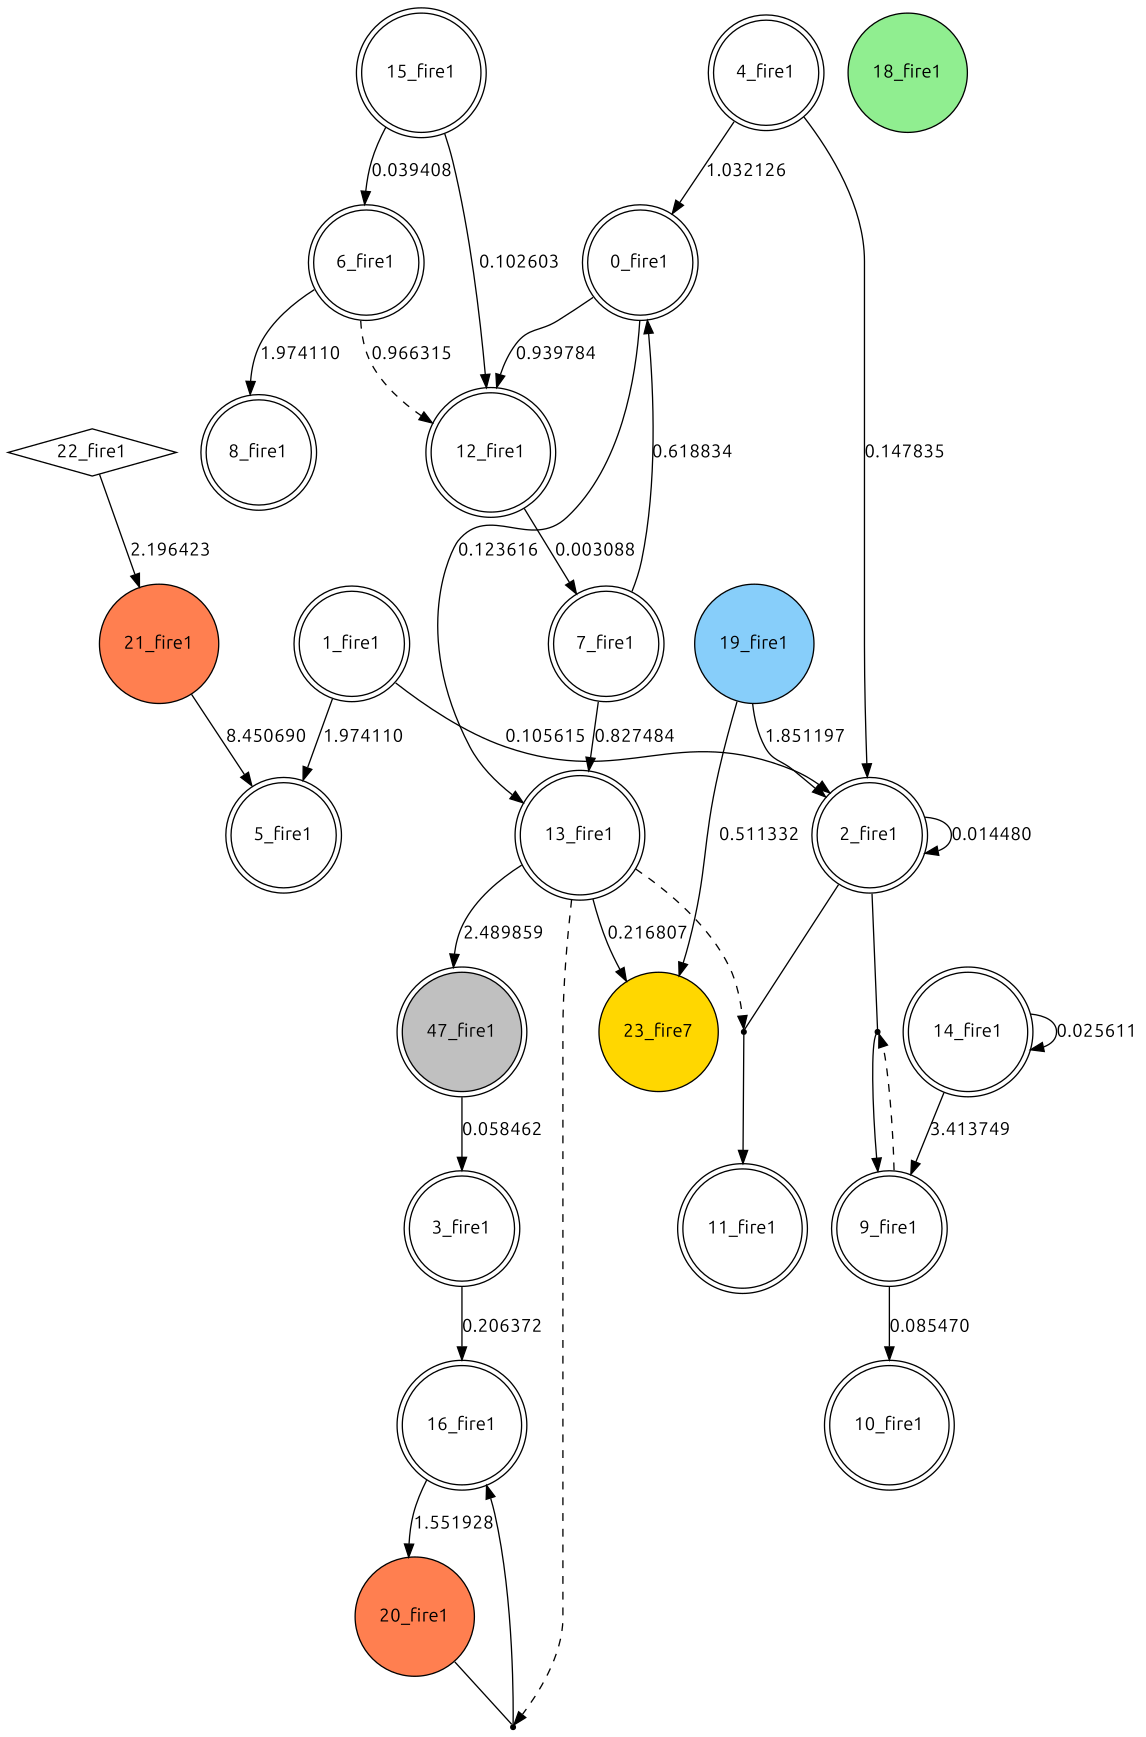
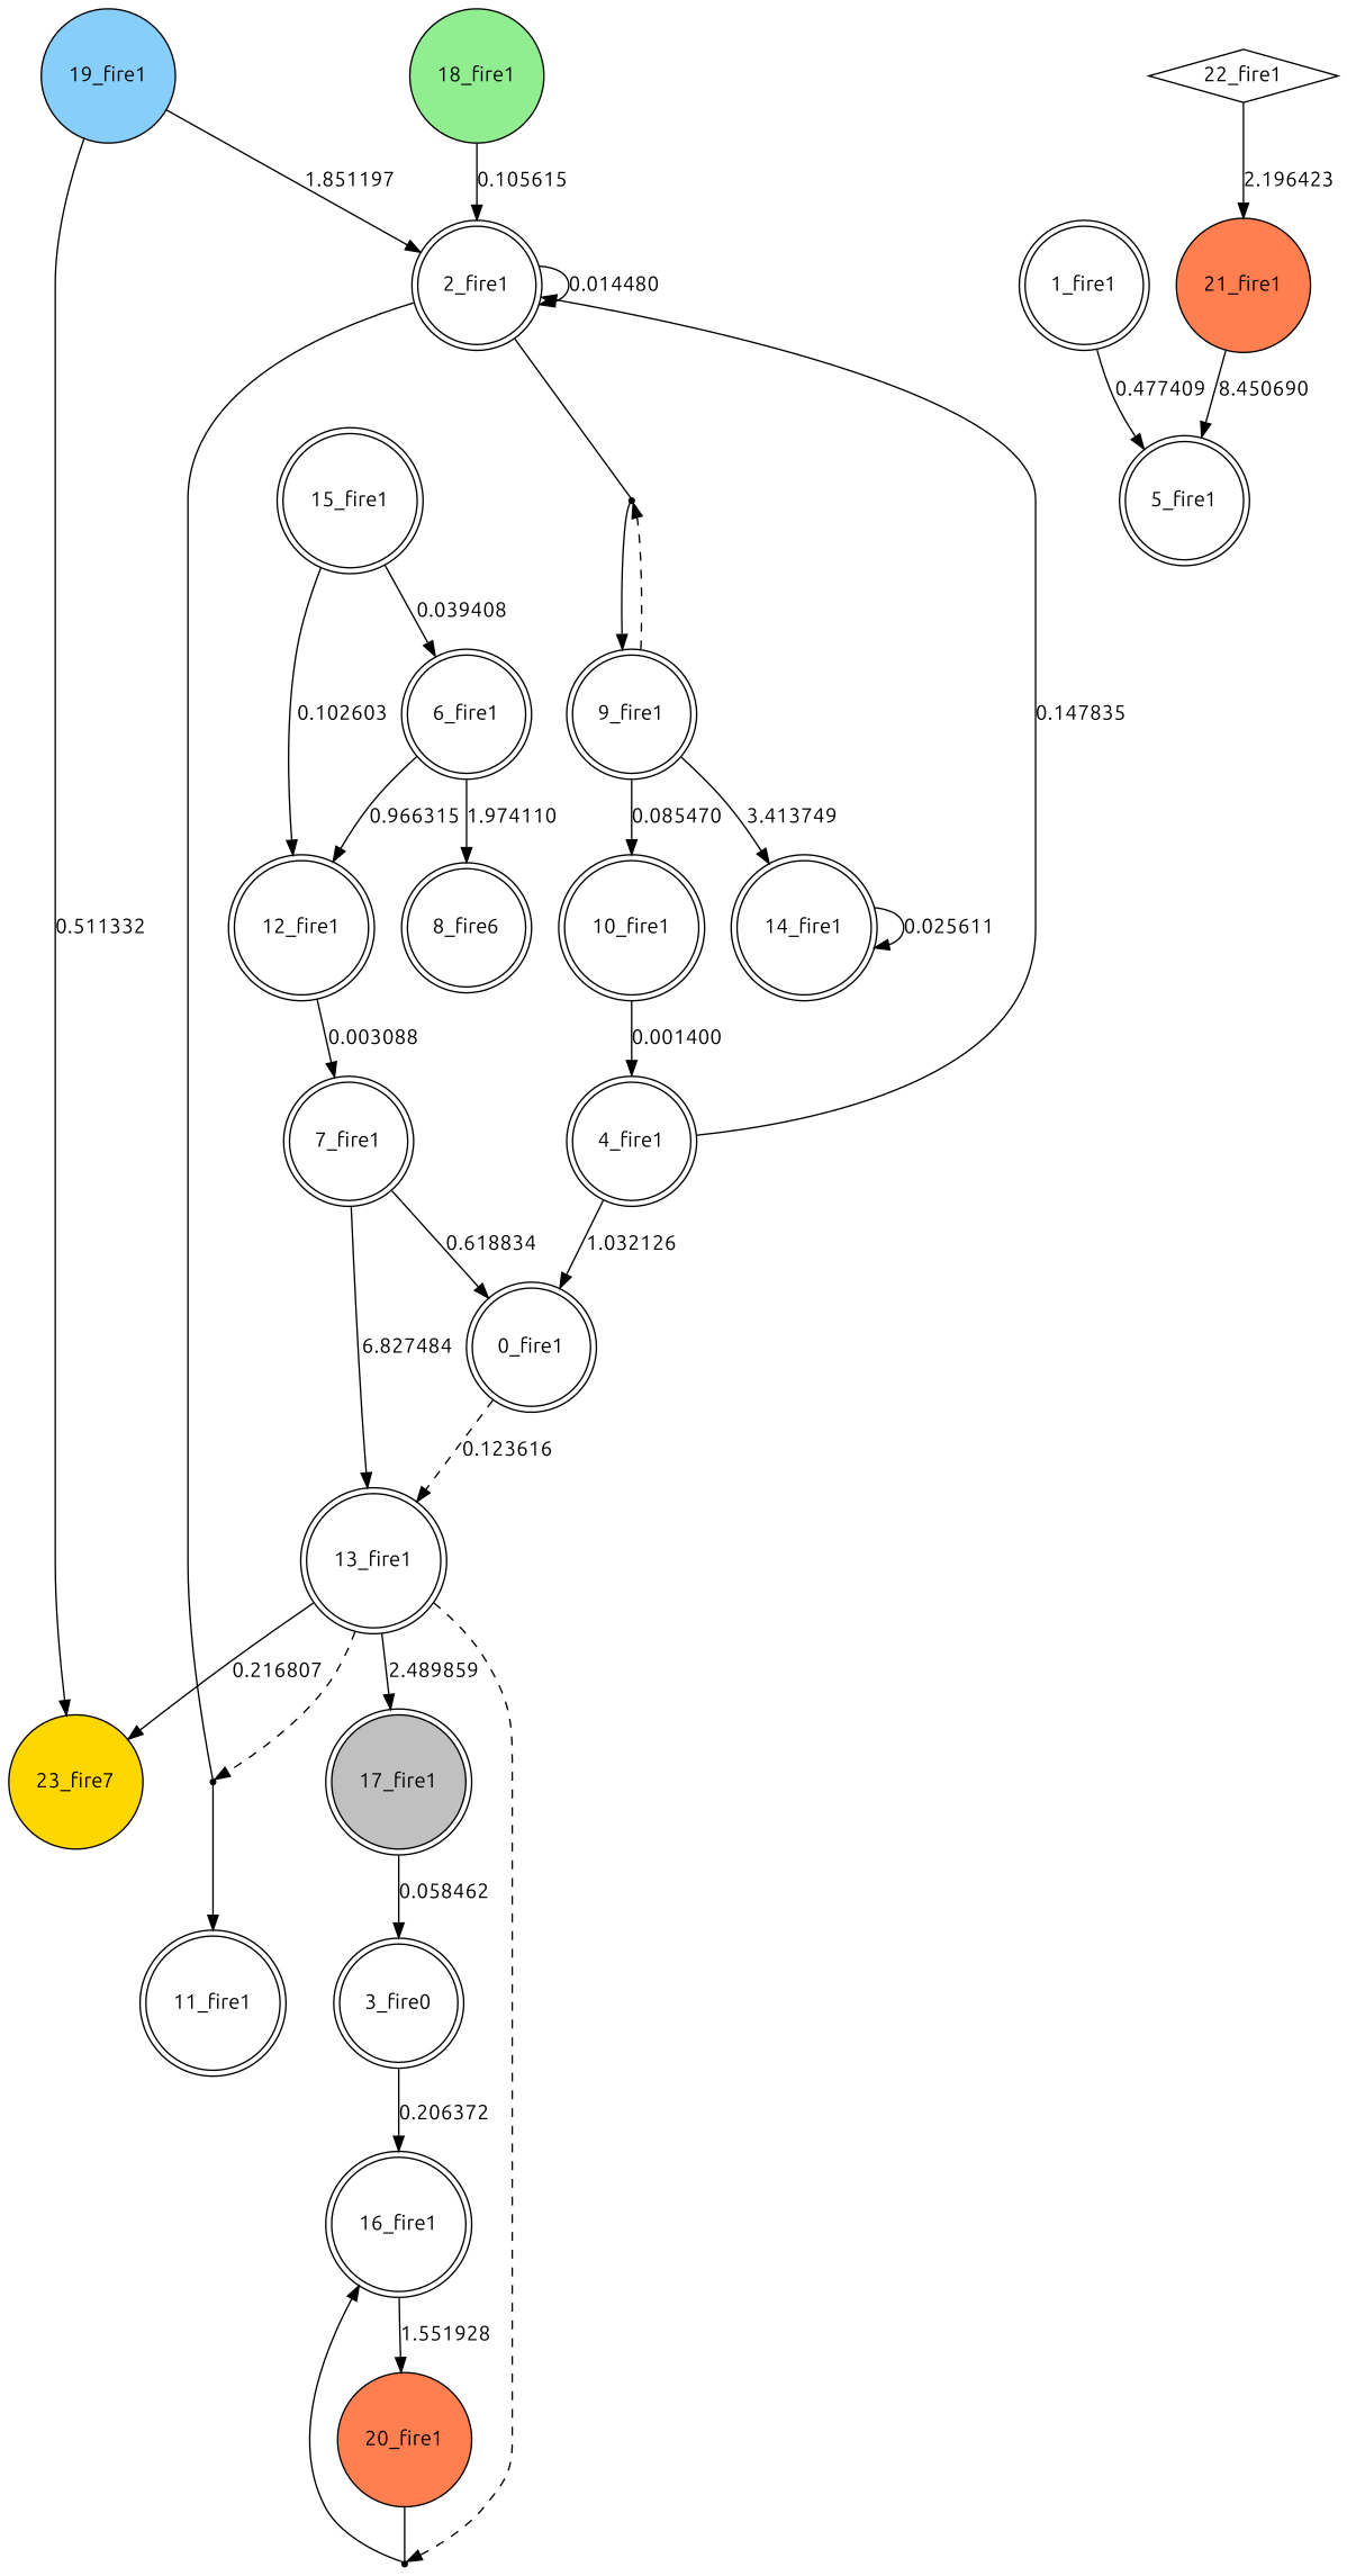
  digraph {
    fontname=Ubuntu
    node [fontname=Ubuntu shape=doublecircle]
    edge [fontname=Ubuntu]
    n1 [label="0_fire1"]
    n2 [label="12_fire1"]
    n3 [label="13_fire1"]
    n4 [label="7_fire1"]
    24 [shape=point]
-   n6 [fillcolor=gray label="47_fire1" style=filled]
+   n6 [fillcolor=gray label="17_fire1" style=filled]
    n7 [fillcolor=gold label="23_fire7" shape=circle style=filled]
    25 [shape=point]
    n9 [label="1_fire1"]
    n10 [label="2_fire1"]
    n11 [label="5_fire1"]
    26 [shape=point]
    n13 [label="11_fire1"]
    n14 [label="9_fire1"]
-   n15 [label="3_fire1"]
+   n15 [label="3_fire0"]
    n16 [label="16_fire1"]
    n17 [fillcolor=coral label="20_fire1" shape=circle style=filled]
    n18 [label="4_fire1"]
    n19 [label="6_fire1"]
-   n20 [label="8_fire1"]
+   n20 [label="8_fire6"]
    n21 [label="10_fire1"]
    n22 [label="14_fire1"]
    n23 [label="15_fire1"]
    n24 [fillcolor=lightgreen label="18_fire1" shape=circle style=filled]
    n25 [fillcolor=lightskyblue label="19_fire1" shape=circle style=filled]
    n26 [fillcolor=coral label="21_fire1" shape=circle style=filled]
    n27 [label="22_fire1" shape=diamond]
-   n1 -> n2 [label=0.939784]
-   n1 -> n3 [label=0.123616]
+   n1 -> n3 [label=0.123616 style=dashed]
    n2 -> n4 [label=0.003088]
    n3 -> 24 [style=dashed]
    n3 -> n6 [label=2.489859]
    n3 -> n7 [label=0.216807]
    n3 -> 25 [style=dashed]
    n4 -> n1 [label=0.618834]
-   n4 -> n3 [label=0.827484]
+   n4 -> n3 [label=6.827484]
    24 -> n13
    n6 -> n15 [label=0.058462]
    25 -> n16
-   n9 -> n10 [label=0.105615]
-   n9 -> n11 [label=1.974110]
+   n24 -> n10 [label=0.105615]
+   n9 -> n11 [label=0.477409]
    n10 -> 24 [dir=none]
    n10 -> n10 [label=0.014480]
    n10 -> 26 [dir=none]
    26 -> n14
    n14 -> 26 [style=dashed]
    n14 -> n21 [label=0.085470]
-   n22 -> n14 [label=3.413749]
+   n14 -> n22 [label=3.413749]
    n15 -> n16 [label=0.206372]
    n16 -> n17 [label=1.551928]
    n17 -> 25 [dir=none]
    n18 -> n1 [label=1.032126]
    n18 -> n10 [label=0.147835]
-   n19 -> n2 [label=0.966315 style=dashed]
+   n19 -> n2 [label=0.966315]
    n19 -> n20 [label=1.974110]
+   n21 -> n18 [label=0.001400]
    n22 -> n22 [label=0.025611]
    n23 -> n2 [label=0.102603]
    n23 -> n19 [label=0.039408]
    n25 -> n7 [label=0.511332]
    n25 -> n10 [label=1.851197]
    n26 -> n11 [label=8.450690]
    n27 -> n26 [label=2.196423]
  }
